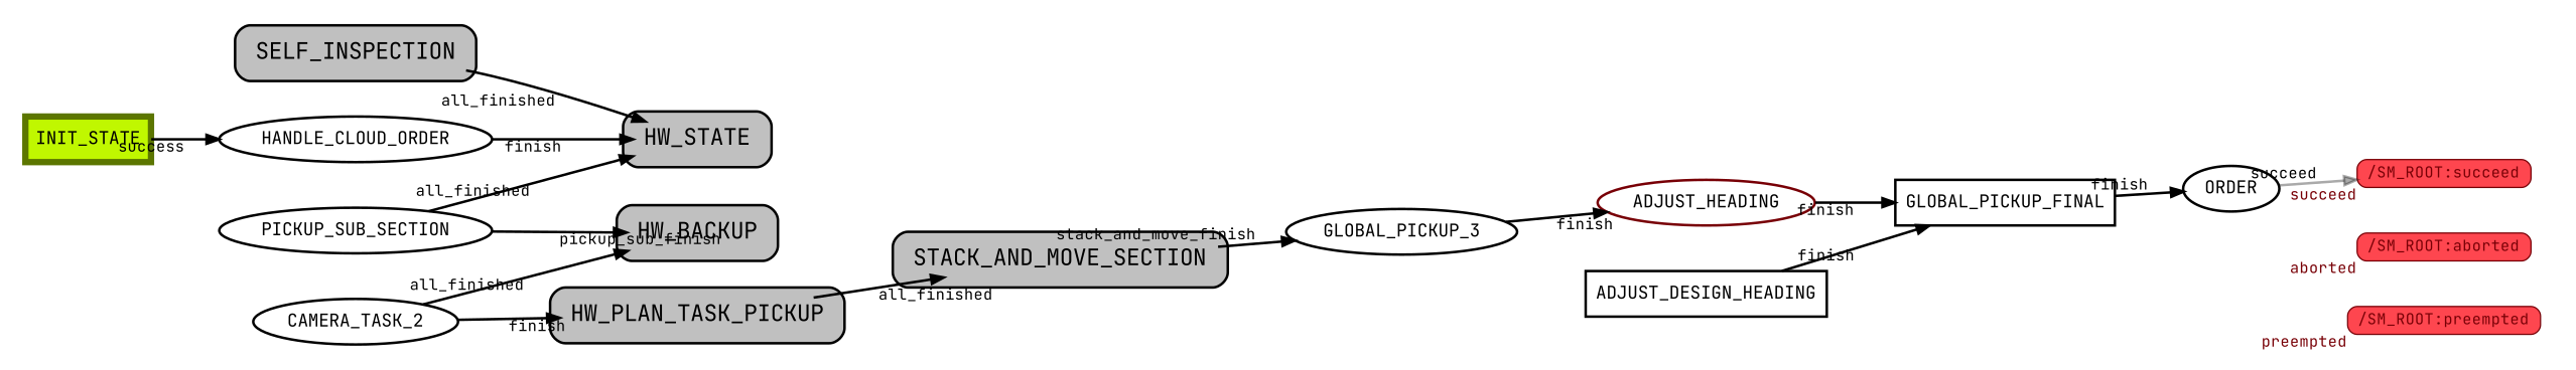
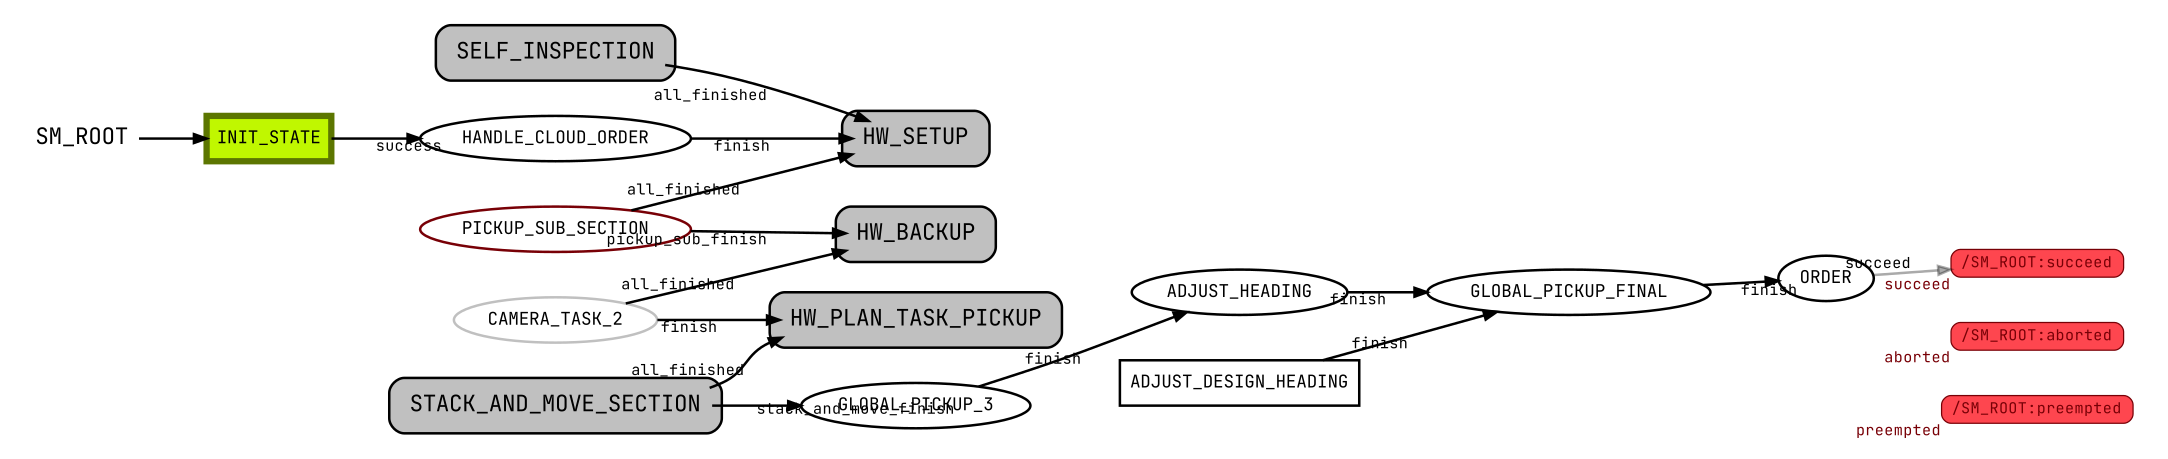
  digraph {
    clusterrank=local
    compound=true
    fontname="JetBrains Mono"
    labeljust=l
    mclimit=5
    minlen=2
    nodesep=0.5
    outputmode=nodesfirst
    rankdir=LR
    ranksep=0.75
    node [color="#000000FF" fillcolor="#FFFFFFFF" fontname="JetBrains Mono" style="filled,setlinewidth(2)"]
    edge [fontname="JetBrains Mono" fontsize=12 style="setlinewidth(2)" xlabel=finish]
    "/SM_ROOT:succeed" [color="#780006" fillcolor="#FE464f" fontcolor="#780006" fontsize=12 height=0.3 shape=box style="filled,rounded" xlabel=succeed]
    "/SM_ROOT:aborted" [color="#780006" fillcolor="#FE464f" fontcolor="#780006" fontsize=12 height=0.3 shape=box style="filled,rounded" xlabel=aborted]
    "/SM_ROOT:preempted" [color="#780006" fillcolor="#FE464f" fontcolor="#780006" fontsize=12 height=0.3 shape=box style="filled,rounded" xlabel=preempted]
    n4 [color=gray fontsize=18 fontweight=18 height=0.01 label=STACK_AND_MOVE_SECTION rank=min shape=plaintext fillcolor="" style=""]
    n5 [color=gray fontsize=18 fontweight=18 height=0.01 label=SELF_INSPECTION rank=min shape=plaintext fillcolor="" style=""]
-   n6 [color=gray fontsize=18 fontweight=18 height=0.01 label=HW_STATE rank=min shape=plaintext fillcolor="" style=""]
+   n6 [color=gray fontsize=18 fontweight=18 height=0.01 label=HW_SETUP rank=min shape=plaintext fillcolor="" style=""]
    n7 [color=gray fontsize=18 fontweight=18 height=0.01 label=HW_PLAN_TASK_PICKUP rank=min shape=plaintext fillcolor="" style=""]
    n8 [color=gray fontsize=18 fontweight=18 height=0.01 label=HW_BACKUP rank=min shape=plaintext fillcolor="" style=""]
+   n9 [color=gray fontsize=18 fontweight=18 height=0.01 label=SM_ROOT rank=min shape=plaintext fillcolor="" style=""]
    n10 [color="#5C7600FF" fillcolor="#C0F700FF" label=INIT_STATE shape=box style="filled,setlinewidth(5)"]
    n11 [label=HANDLE_CLOUD_ORDER]
-   n12 [label=PICKUP_SUB_SECTION]
-   n13 [label=CAMERA_TASK_2]
+   n12 [color="#780006" label=PICKUP_SUB_SECTION]
+   n13 [color=gray label=CAMERA_TASK_2]
    n14 [label=GLOBAL_PICKUP_3]
-   n15 [color="#780006" label=ADJUST_HEADING]
-   n16 [label=GLOBAL_PICKUP_FINAL shape=box]
+   n15 [label=ADJUST_HEADING]
+   n16 [label=GLOBAL_PICKUP_FINAL]
    n17 [label=ADJUST_DESIGN_HEADING shape=box]
    n18 [label=ORDER]
    subgraph cluster_1 {
      color="#00000000"
      fillcolor="#0000000F"
+     n9
      n10
      n11
      n12
      n13
      n14
      n15
      n16
      n17
      n18
      subgraph cluster_2 {
        color="#FFFFFFFF"
        fillcolor="#FFFFFF00"
        rank=sink
        style="rounded,filled"
        "/SM_ROOT:succeed"
        "/SM_ROOT:aborted"
        "/SM_ROOT:preempted"
      }
      subgraph cluster_3 {
        color="#000000FF"
        fillcolor=gray
        style="filled,setlinewidth(2),rounded"
        n4
      }
      subgraph cluster_4 {
        color="#000000FF"
        fillcolor=gray
        style="filled,setlinewidth(2),rounded"
        n5
      }
      subgraph cluster_5 {
        color="#000000FF"
        fillcolor=gray
        style="filled,setlinewidth(2),rounded"
        n6
      }
      subgraph cluster_6 {
        color="#000000FF"
        fillcolor=gray
        style="filled,setlinewidth(2),rounded"
        n7
      }
      subgraph cluster_7 {
        color="#000000FF"
        fillcolor=gray
        style="filled,setlinewidth(2),rounded"
        n8
      }
    }
    n4 -> n14 [xlabel=stack_and_move_finish]
    n5 -> n6 [xlabel=all_finished]
-   n7 -> n4 [xlabel=all_finished]
+   n4 -> n7 [xlabel=all_finished]
+   n9 -> n10 [xlabel=""]
    n10 -> n11 [xlabel=success]
    n11 -> n6
    n12 -> n6 [xlabel=all_finished]
    n12 -> n8 [xlabel=pickup_sub_finish]
    n13 -> n7
    n13 -> n8 [xlabel=all_finished]
    n14 -> n15
    n15 -> n16
    n16 -> n18
    n17 -> n16
    n18 -> "/SM_ROOT:succeed" [color="#00000055" xlabel=succeed]
  }
